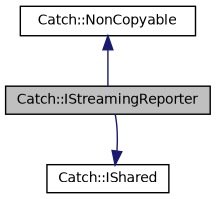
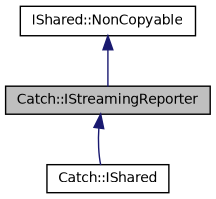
  digraph {
    node [color=black fillcolor=white fontname=Helvetica fontsize=10 shape=record style=filled]
    edge [color=midnightblue dir=back fontname=Helvetica fontsize=10 labelfontname=Helvetica labelfontsize=10 style=solid]
    n1 [fillcolor=grey75 fontcolor=black height=0.2 label="Catch::IStreamingReporter" width=0.4]
    n2 [height=0.2 label="Catch::IShared" width=0.4]
-   n3 [height=0.2 label="Catch::NonCopyable" width=0.4]
-   n2 -> n1
+   n3 [height=0.2 label="IShared::NonCopyable" width=0.4]
+   n1 -> n2
    n3 -> n1
  }
